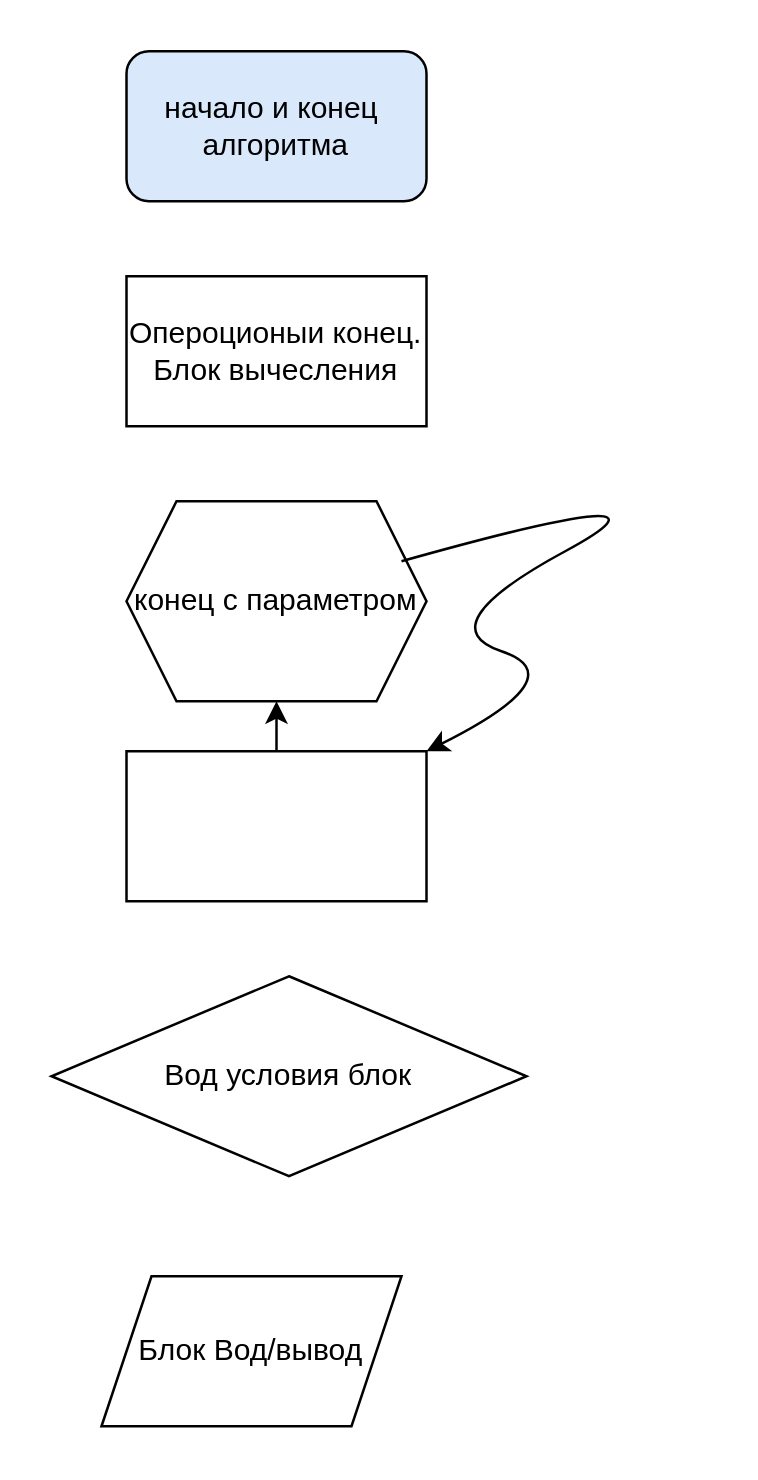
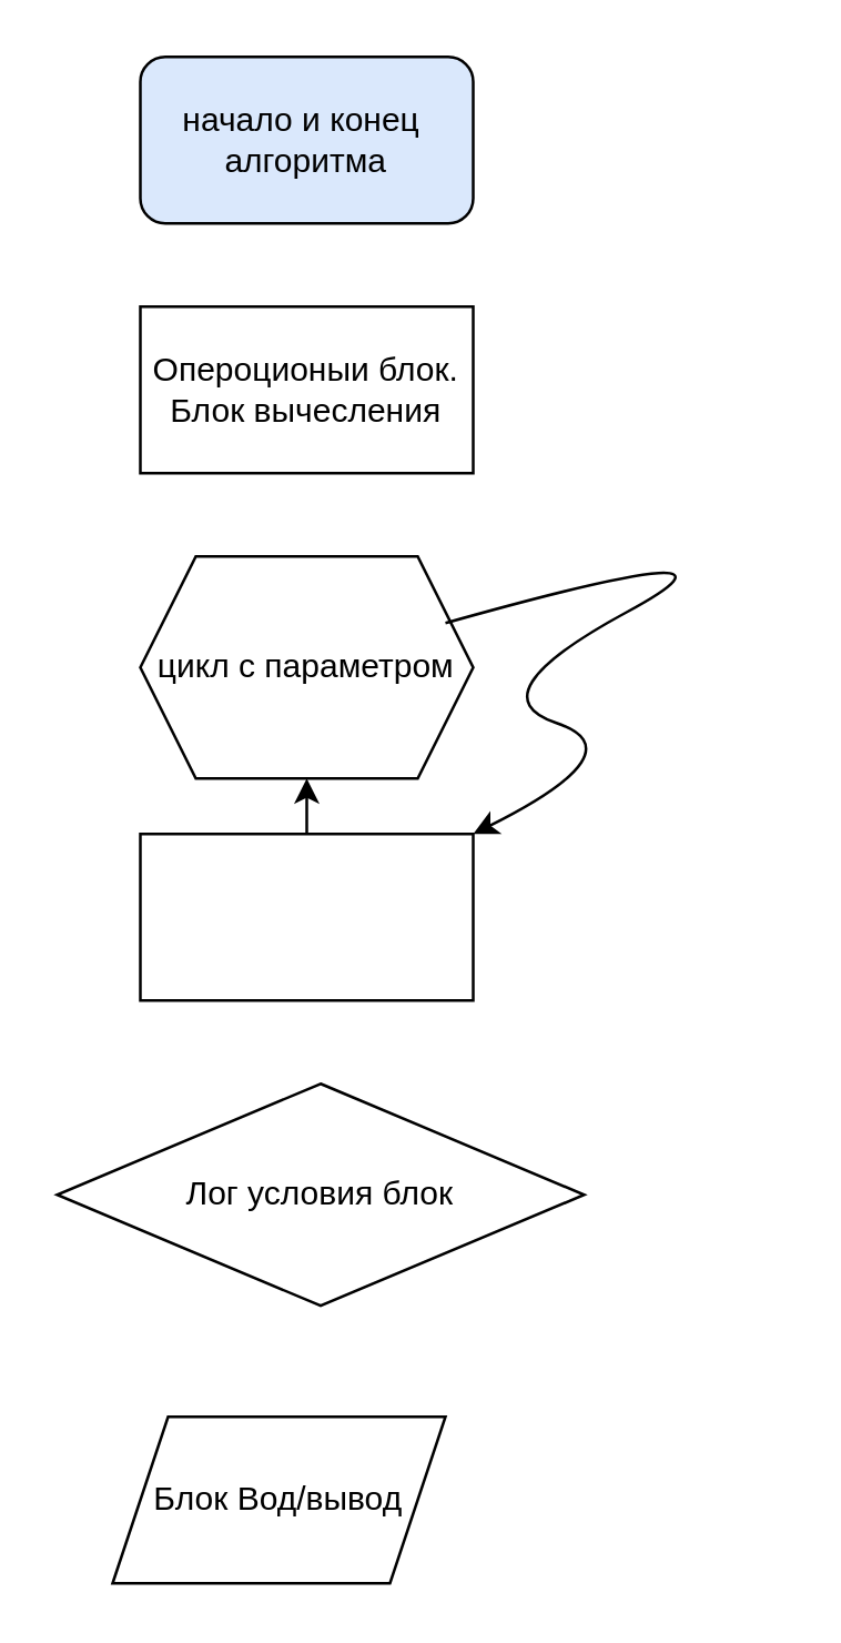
  <mxCell id="0" />
  <mxCell id="1" parent="0" />
  <mxCell id="2" value="начало и конец&amp;nbsp; алгоритма" style="rounded=1;whiteSpace=wrap;html=1;fillColor=#dae8fc;" vertex="1" parent="1"><mxGeometry x="50" y="20" width="120" height="60" as="geometry" /></mxCell>
- <mxCell id="3" value="Опероционыи конец.&lt;br&gt;Блок вычесления&lt;br&gt;&lt;span id=&quot;docs-internal-guid-e5a6055f-7fff-bd05-0e52-e50ff6fc9528&quot;&gt;&lt;/span&gt;" style="rounded=0;whiteSpace=wrap;html=1;" vertex="1" parent="1"><mxGeometry x="50" y="110" width="120" height="60" as="geometry" /></mxCell>
+ <mxCell id="3" value="Опероционыи блок.&lt;br&gt;Блок вычесления&lt;br&gt;&lt;span id=&quot;docs-internal-guid-e5a6055f-7fff-bd05-0e52-e50ff6fc9528&quot;&gt;&lt;/span&gt;" style="rounded=0;whiteSpace=wrap;html=1;" vertex="1" parent="1"><mxGeometry x="50" y="110" width="120" height="60" as="geometry" /></mxCell>
  <mxCell id="4" value="Блок Вод/вывод" style="shape=parallelogram;perimeter=parallelogramPerimeter;whiteSpace=wrap;html=1;fixedSize=1;" vertex="1" parent="1"><mxGeometry x="40" y="510" width="120" height="60" as="geometry" /></mxCell>
- <mxCell id="5" value="конец с параметром" style="shape=hexagon;perimeter=hexagonPerimeter2;whiteSpace=wrap;html=1;fixedSize=1;" vertex="1" parent="1"><mxGeometry x="50" y="200" width="120" height="80" as="geometry" /></mxCell>
+ <mxCell id="5" value="цикл с параметром" style="shape=hexagon;perimeter=hexagonPerimeter2;whiteSpace=wrap;html=1;fixedSize=1;" vertex="1" parent="1"><mxGeometry x="50" y="200" width="120" height="80" as="geometry" /></mxCell>
  <mxCell id="6" value="" style="curved=1;endArrow=classic;html=1;rounded=0;exitX=0.992;exitY=0.425;exitDx=0;exitDy=0;exitPerimeter=0;" edge="1" parent="1" target="7"><mxGeometry width="50" height="50" relative="1" as="geometry"><mxPoint x="160" y="224" as="sourcePoint" /><mxPoint x="150" y="320" as="targetPoint" /><Array as="points"><mxPoint x="280.96" y="190" /><mxPoint x="170" y="250" /><mxPoint x="230" y="270" /></Array></mxGeometry></mxCell>
  <mxCell id="7" value="" style="rounded=0;whiteSpace=wrap;html=1;" vertex="1" parent="1"><mxGeometry x="50" y="300" width="120" height="60" as="geometry" /></mxCell>
  <mxCell id="8" value="" style="endArrow=classic;html=1;rounded=0;entryX=0.5;entryY=1;entryDx=0;entryDy=0;" edge="1" parent="1" source="7" target="5"><mxGeometry width="50" height="50" relative="1" as="geometry"><mxPoint x="400" y="320" as="sourcePoint" /><mxPoint x="400" y="280" as="targetPoint" /><Array as="points" /></mxGeometry></mxCell>
- <mxCell id="9" value="Вод условия блок" style="rhombus;whiteSpace=wrap;html=1;" vertex="1" parent="1"><mxGeometry x="20" y="390" width="190" height="80" as="geometry" /></mxCell>
+ <mxCell id="9" value="Лог условия блок" style="rhombus;whiteSpace=wrap;html=1;" vertex="1" parent="1"><mxGeometry x="20" y="390" width="190" height="80" as="geometry" /></mxCell>
